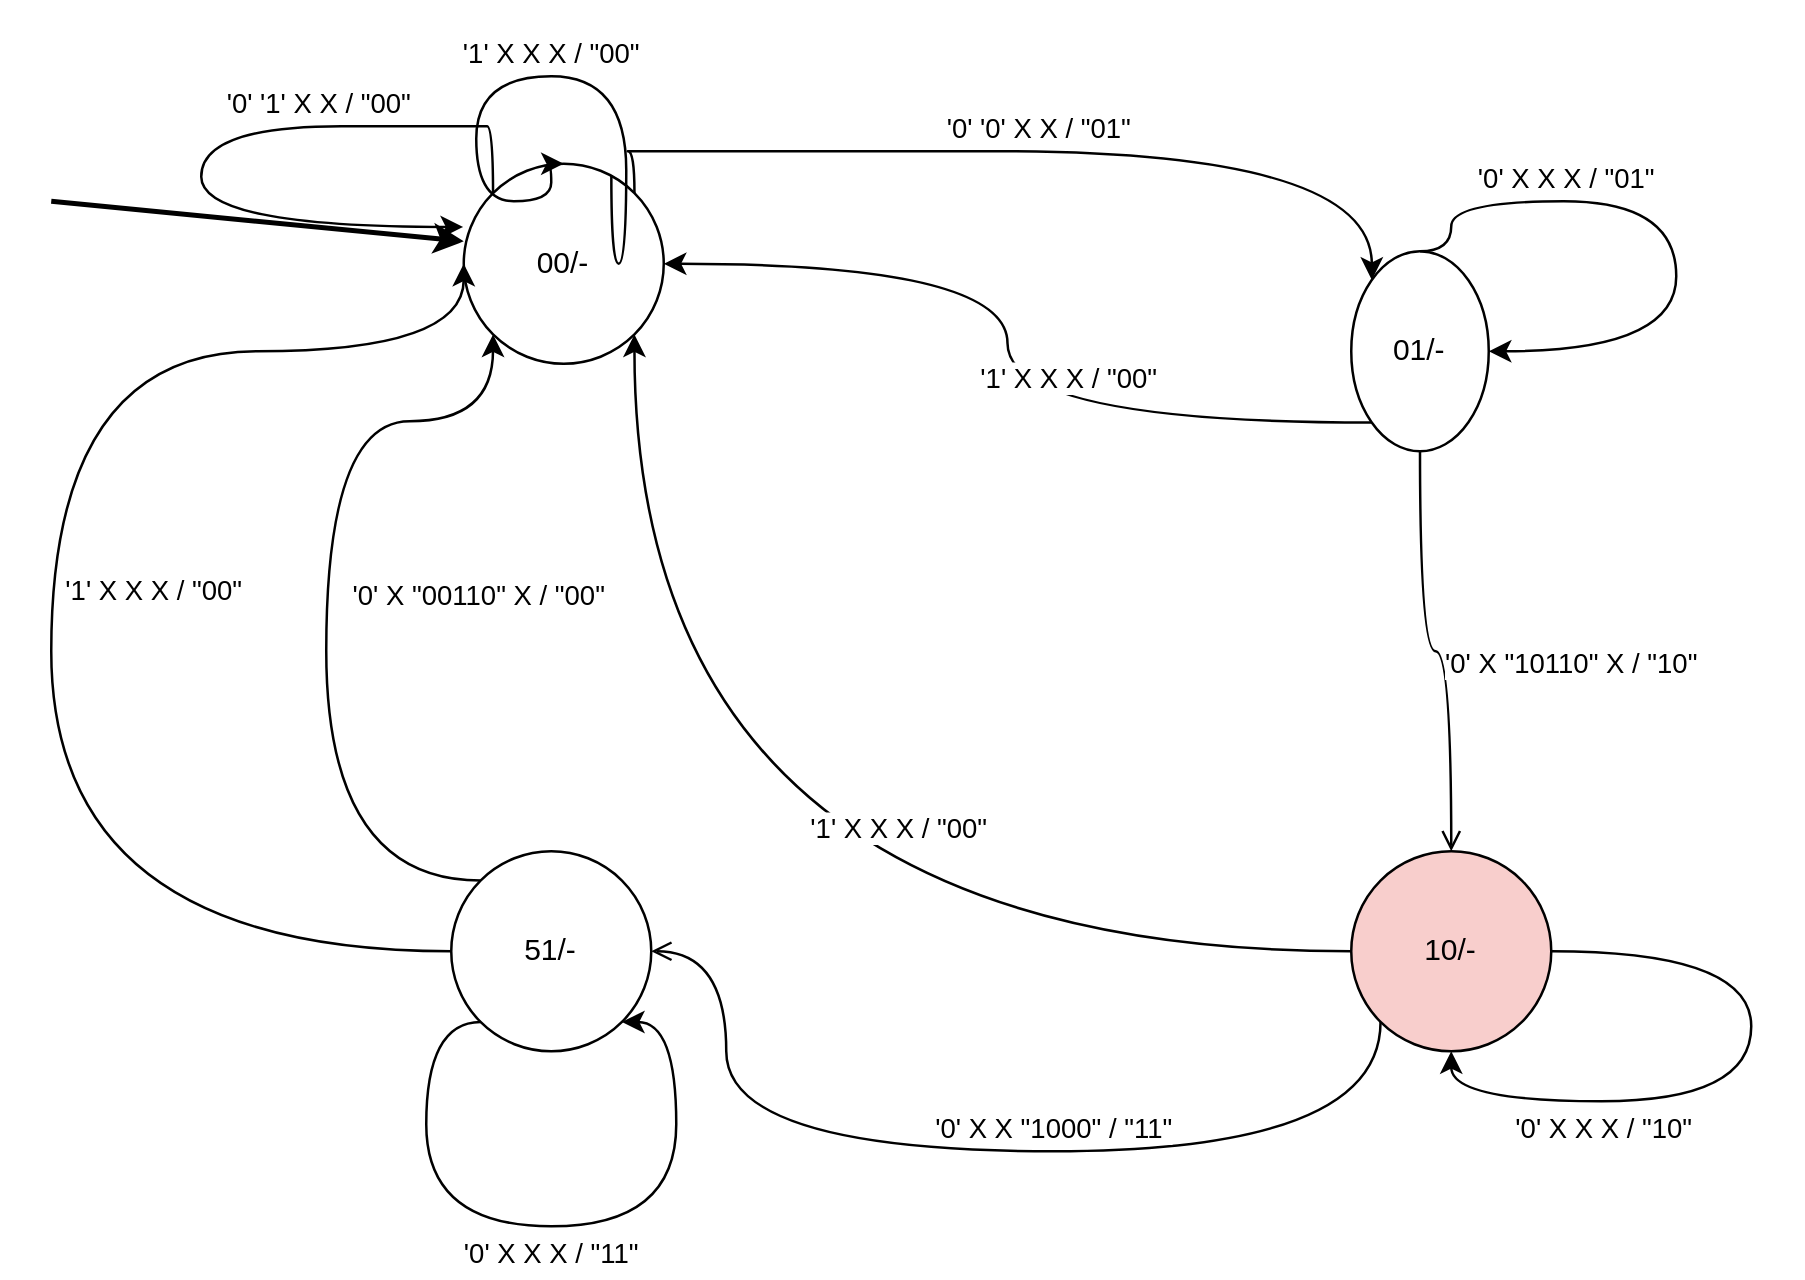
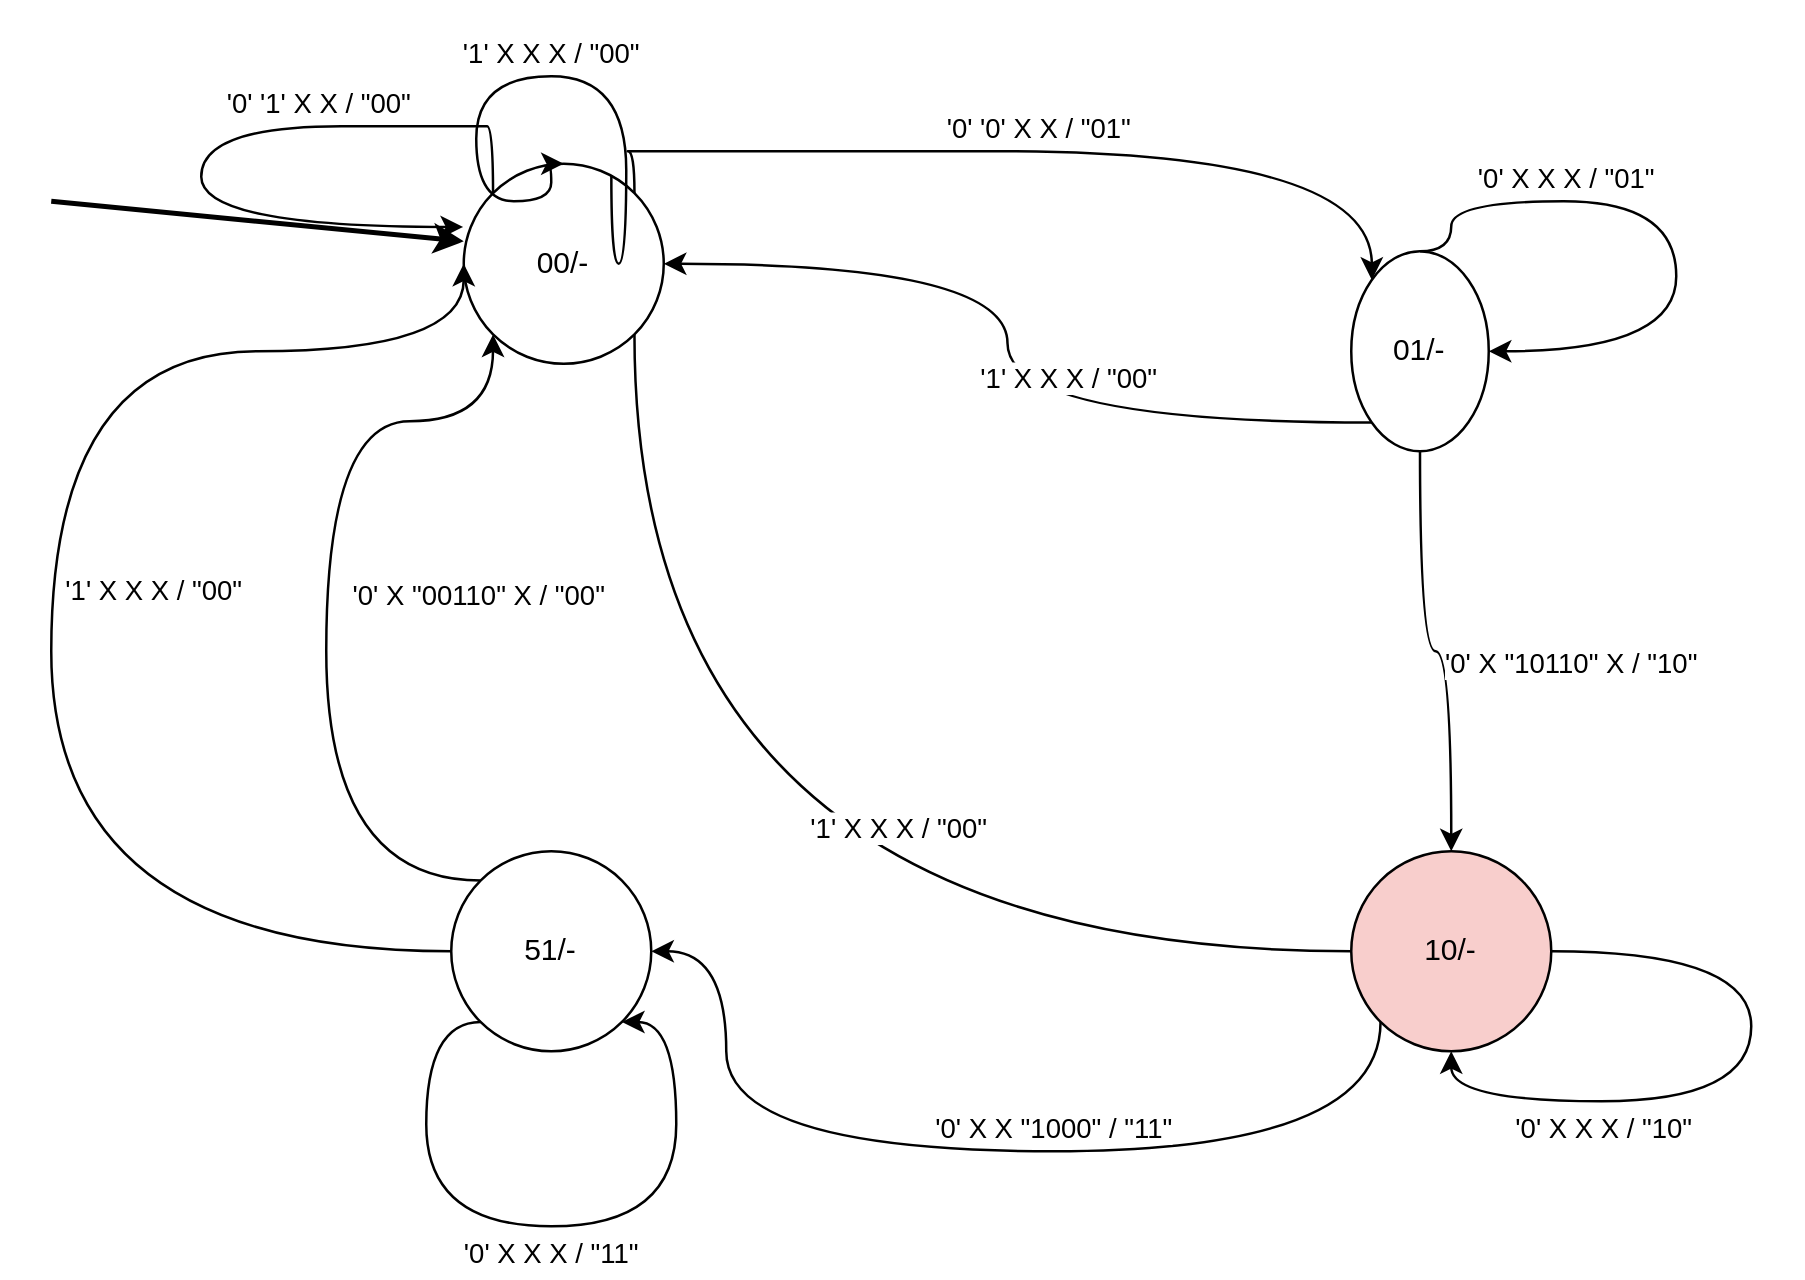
  <mxCell id="0" />
  <mxCell id="1" parent="0" />
  <mxCell id="2" style="edgeStyle=orthogonalEdgeStyle;orthogonalLoop=1;jettySize=auto;html=1;exitX=1;exitY=0;exitDx=0;exitDy=0;entryX=0;entryY=0;entryDx=0;entryDy=0;curved=1;" parent="1" source="4" target="9" edge="1"><mxGeometry relative="1" as="geometry"><Array as="points"><mxPoint x="248" y="60" /><mxPoint x="552" y="60" /></Array></mxGeometry></mxCell>
  <mxCell id="3" value="'0' '0' X X / &quot;01&quot;" style="edgeLabel;html=1;align=center;verticalAlign=middle;resizable=0;points=[];fontStyle=0" parent="2" vertex="1" connectable="0"><mxGeometry x="-0.138" y="-3" relative="1" as="geometry"><mxPoint x="28" y="-13" as="offset" /></mxGeometry></mxCell>
  <mxCell id="4" value="00/-" style="ellipse;whiteSpace=wrap;html=1;aspect=fixed;" parent="1" vertex="1"><mxGeometry x="185" y="65" width="80" height="80" as="geometry" /></mxCell>
- <mxCell id="5" style="edgeStyle=orthogonalEdgeStyle;curved=1;orthogonalLoop=1;jettySize=auto;html=1;exitX=0.5;exitY=1;exitDx=0;exitDy=0;entryX=0.5;entryY=0;entryDx=0;entryDy=0;endArrow=open;" parent="1" source="9" target="14" edge="1"><mxGeometry relative="1" as="geometry" /></mxCell>
+ <mxCell id="5" style="edgeStyle=orthogonalEdgeStyle;curved=1;orthogonalLoop=1;jettySize=auto;html=1;exitX=0.5;exitY=1;exitDx=0;exitDy=0;entryX=0.5;entryY=0;entryDx=0;entryDy=0;" parent="1" source="9" target="14" edge="1"><mxGeometry relative="1" as="geometry" /></mxCell>
  <mxCell id="6" value="'0' X &quot;10110&quot; X / &quot;10&quot;" style="edgeLabel;html=1;align=center;verticalAlign=middle;resizable=0;points=[];" parent="5" vertex="1" connectable="0"><mxGeometry x="-0.35" y="-1" relative="1" as="geometry"><mxPoint x="61" y="28" as="offset" /></mxGeometry></mxCell>
  <mxCell id="7" style="edgeStyle=orthogonalEdgeStyle;curved=1;orthogonalLoop=1;jettySize=auto;html=1;exitX=0;exitY=1;exitDx=0;exitDy=0;entryX=1;entryY=0.5;entryDx=0;entryDy=0;" parent="1" source="9" target="4" edge="1"><mxGeometry relative="1" as="geometry" /></mxCell>
  <mxCell id="8" value="'1' X X X / &quot;00&quot;" style="edgeLabel;html=1;align=center;verticalAlign=middle;resizable=0;points=[];" parent="7" vertex="1" connectable="0"><mxGeometry x="-0.233" y="-5" relative="1" as="geometry"><mxPoint x="11" y="-13" as="offset" /></mxGeometry></mxCell>
  <mxCell id="9" value="01/-" style="ellipse;whiteSpace=wrap;html=1;aspect=fixed;" parent="1" vertex="1"><mxGeometry x="540" y="100" width="55" height="80" as="geometry" /></mxCell>
- <mxCell id="10" style="edgeStyle=orthogonalEdgeStyle;curved=1;orthogonalLoop=1;jettySize=auto;html=1;exitX=0;exitY=1;exitDx=0;exitDy=0;entryX=1;entryY=0.5;entryDx=0;entryDy=0;endArrow=open;" parent="1" source="14" target="19" edge="1"><mxGeometry relative="1" as="geometry"><Array as="points"><mxPoint x="552" y="460" /><mxPoint x="290" y="460" /><mxPoint x="290" y="380" /></Array></mxGeometry></mxCell>
+ <mxCell id="10" style="edgeStyle=orthogonalEdgeStyle;curved=1;orthogonalLoop=1;jettySize=auto;html=1;exitX=0;exitY=1;exitDx=0;exitDy=0;entryX=1;entryY=0.5;entryDx=0;entryDy=0;" parent="1" source="14" target="19" edge="1"><mxGeometry relative="1" as="geometry"><Array as="points"><mxPoint x="552" y="460" /><mxPoint x="290" y="460" /><mxPoint x="290" y="380" /></Array></mxGeometry></mxCell>
  <mxCell id="11" value="'0' X X &quot;1000&quot; / &quot;11&quot;" style="edgeLabel;html=1;align=center;verticalAlign=middle;resizable=0;points=[];" parent="10" vertex="1" connectable="0"><mxGeometry x="0.197" y="-4" relative="1" as="geometry"><mxPoint x="70" y="-6" as="offset" /></mxGeometry></mxCell>
- <mxCell id="12" style="edgeStyle=orthogonalEdgeStyle;curved=1;orthogonalLoop=1;jettySize=auto;html=1;exitX=0;exitY=0.5;exitDx=0;exitDy=0;entryX=1;entryY=1;entryDx=0;entryDy=0;" parent="1" source="14" target="4" edge="1"><mxGeometry relative="1" as="geometry" /></mxCell>
+ <mxCell id="12" style="edgeStyle=orthogonalEdgeStyle;curved=1;orthogonalLoop=1;jettySize=auto;html=1;exitX=0;exitY=0.5;exitDx=0;exitDy=0;entryX=1;entryY=1;entryDx=0;entryDy=0;endArrow=none;" parent="1" source="14" target="4" edge="1"><mxGeometry relative="1" as="geometry" /></mxCell>
  <mxCell id="13" value="'1' X X X / &quot;00&quot;" style="edgeLabel;html=1;align=center;verticalAlign=middle;resizable=0;points=[];" parent="12" vertex="1" connectable="0"><mxGeometry x="-0.178" y="-46" relative="1" as="geometry"><mxPoint x="37" y="-4" as="offset" /></mxGeometry></mxCell>
  <mxCell id="14" value="10/-" style="ellipse;whiteSpace=wrap;html=1;aspect=fixed;fillColor=#f8cecc;" parent="1" vertex="1"><mxGeometry x="540" y="340" width="80" height="80" as="geometry" /></mxCell>
  <mxCell id="15" style="edgeStyle=orthogonalEdgeStyle;curved=1;orthogonalLoop=1;jettySize=auto;html=1;exitX=0;exitY=0;exitDx=0;exitDy=0;entryX=0;entryY=1;entryDx=0;entryDy=0;" parent="1" source="19" target="4" edge="1"><mxGeometry relative="1" as="geometry"><Array as="points"><mxPoint x="130" y="352" /><mxPoint x="130" y="168" /></Array></mxGeometry></mxCell>
  <mxCell id="16" value="'0' X &quot;00110&quot; X / &quot;00&quot;" style="edgeLabel;html=1;align=center;verticalAlign=middle;resizable=0;points=[];" parent="15" vertex="1" connectable="0"><mxGeometry x="0.112" y="1" relative="1" as="geometry"><mxPoint x="61" y="17" as="offset" /></mxGeometry></mxCell>
  <mxCell id="17" style="edgeStyle=orthogonalEdgeStyle;curved=1;orthogonalLoop=1;jettySize=auto;html=1;exitX=0;exitY=0.5;exitDx=0;exitDy=0;entryX=0;entryY=0.5;entryDx=0;entryDy=0;" parent="1" source="19" target="4" edge="1"><mxGeometry relative="1" as="geometry"><Array as="points"><mxPoint x="20" y="380" /><mxPoint x="20" y="140" /></Array></mxGeometry></mxCell>
  <mxCell id="18" value="'1' X X X / &quot;00&quot;" style="edgeLabel;html=1;align=center;verticalAlign=middle;resizable=0;points=[];" parent="17" vertex="1" connectable="0"><mxGeometry x="0.083" y="-3" relative="1" as="geometry"><mxPoint x="37" y="20" as="offset" /></mxGeometry></mxCell>
  <mxCell id="19" value="51/-" style="ellipse;whiteSpace=wrap;html=1;aspect=fixed;" parent="1" vertex="1"><mxGeometry x="180" y="340" width="80" height="80" as="geometry" /></mxCell>
  <mxCell id="20" style="edgeStyle=orthogonalEdgeStyle;curved=1;orthogonalLoop=1;jettySize=auto;html=1;exitX=0;exitY=0;exitDx=0;exitDy=0;entryX=-0.003;entryY=0.316;entryDx=0;entryDy=0;entryPerimeter=0;" parent="1" source="4" target="4" edge="1"><mxGeometry relative="1" as="geometry"><Array as="points"><mxPoint x="192" y="50" /><mxPoint x="80" y="50" /><mxPoint x="80" y="90" /><mxPoint x="180" y="90" /></Array></mxGeometry></mxCell>
  <mxCell id="21" value="'0' '1' X X / &quot;00&quot;" style="edgeLabel;html=1;align=center;verticalAlign=middle;resizable=0;points=[];fontStyle=0" parent="20" vertex="1" connectable="0"><mxGeometry x="-0.122" y="4" relative="1" as="geometry"><mxPoint x="30" y="-14" as="offset" /></mxGeometry></mxCell>
  <mxCell id="22" style="edgeStyle=orthogonalEdgeStyle;curved=1;orthogonalLoop=1;jettySize=auto;html=1;exitX=0.738;exitY=0.057;exitDx=0;exitDy=0;entryX=0.5;entryY=0;entryDx=0;entryDy=0;exitPerimeter=0;" parent="1" source="4" target="4" edge="1"><mxGeometry relative="1" as="geometry"><Array as="points"><mxPoint x="250" y="105" /><mxPoint x="250" y="30" /><mxPoint x="190" y="30" /><mxPoint x="190" y="80" /><mxPoint x="220" y="80" /></Array></mxGeometry></mxCell>
  <mxCell id="23" value="'1' X X X / &quot;00&quot;" style="edgeLabel;html=1;align=center;verticalAlign=middle;resizable=0;points=[];fontStyle=0" parent="1" vertex="1" connectable="0"><mxGeometry x="219.996" y="20" as="geometry" /></mxCell>
  <mxCell id="24" style="edgeStyle=orthogonalEdgeStyle;curved=1;orthogonalLoop=1;jettySize=auto;html=1;exitX=0.5;exitY=0;exitDx=0;exitDy=0;entryX=1;entryY=0.5;entryDx=0;entryDy=0;" parent="1" source="9" target="9" edge="1"><mxGeometry relative="1" as="geometry"><Array as="points"><mxPoint x="580" y="80" /><mxPoint x="670" y="80" /><mxPoint x="670" y="140" /></Array></mxGeometry></mxCell>
  <mxCell id="25" value="'0' X X X / &quot;01&quot;" style="edgeLabel;html=1;align=center;verticalAlign=middle;resizable=0;points=[];fontStyle=0" parent="24" vertex="1" connectable="0"><mxGeometry x="-0.564" relative="1" as="geometry"><mxPoint x="22" y="-10" as="offset" /></mxGeometry></mxCell>
  <mxCell id="26" style="edgeStyle=orthogonalEdgeStyle;curved=1;orthogonalLoop=1;jettySize=auto;html=1;exitX=1;exitY=0.5;exitDx=0;exitDy=0;entryX=0.5;entryY=1;entryDx=0;entryDy=0;" parent="1" source="14" target="14" edge="1"><mxGeometry relative="1" as="geometry"><Array as="points"><mxPoint x="700" y="380" /><mxPoint x="700" y="440" /><mxPoint x="580" y="440" /></Array></mxGeometry></mxCell>
  <mxCell id="27" value="'0' X X X / &quot;10&quot;" style="edgeLabel;html=1;align=center;verticalAlign=middle;resizable=0;points=[];" parent="26" vertex="1" connectable="0"><mxGeometry x="-0.829" y="-4" relative="1" as="geometry"><mxPoint x="-4" y="66" as="offset" /></mxGeometry></mxCell>
  <mxCell id="28" style="edgeStyle=orthogonalEdgeStyle;curved=1;orthogonalLoop=1;jettySize=auto;html=1;exitX=0;exitY=1;exitDx=0;exitDy=0;entryX=1;entryY=1;entryDx=0;entryDy=0;" parent="1" source="19" target="19" edge="1"><mxGeometry relative="1" as="geometry"><Array as="points"><mxPoint x="170" y="408" /><mxPoint x="170" y="490" /><mxPoint x="270" y="490" /><mxPoint x="270" y="408" /></Array></mxGeometry></mxCell>
  <mxCell id="29" value="'0' X X X / &quot;11&quot;" style="edgeLabel;html=1;align=center;verticalAlign=middle;resizable=0;points=[];" parent="28" vertex="1" connectable="0"><mxGeometry x="-0.084" y="1" relative="1" as="geometry"><mxPoint x="12" y="11" as="offset" /></mxGeometry></mxCell>
  <mxCell id="30" value="" style="endArrow=classic;html=1;entryX=0;entryY=0.388;entryDx=0;entryDy=0;entryPerimeter=0;strokeWidth=2;" edge="1" parent="1" target="4"><mxGeometry width="50" height="50" relative="1" as="geometry"><mxPoint x="20" y="80" as="sourcePoint" /><mxPoint x="350" y="160" as="targetPoint" /></mxGeometry></mxCell>
